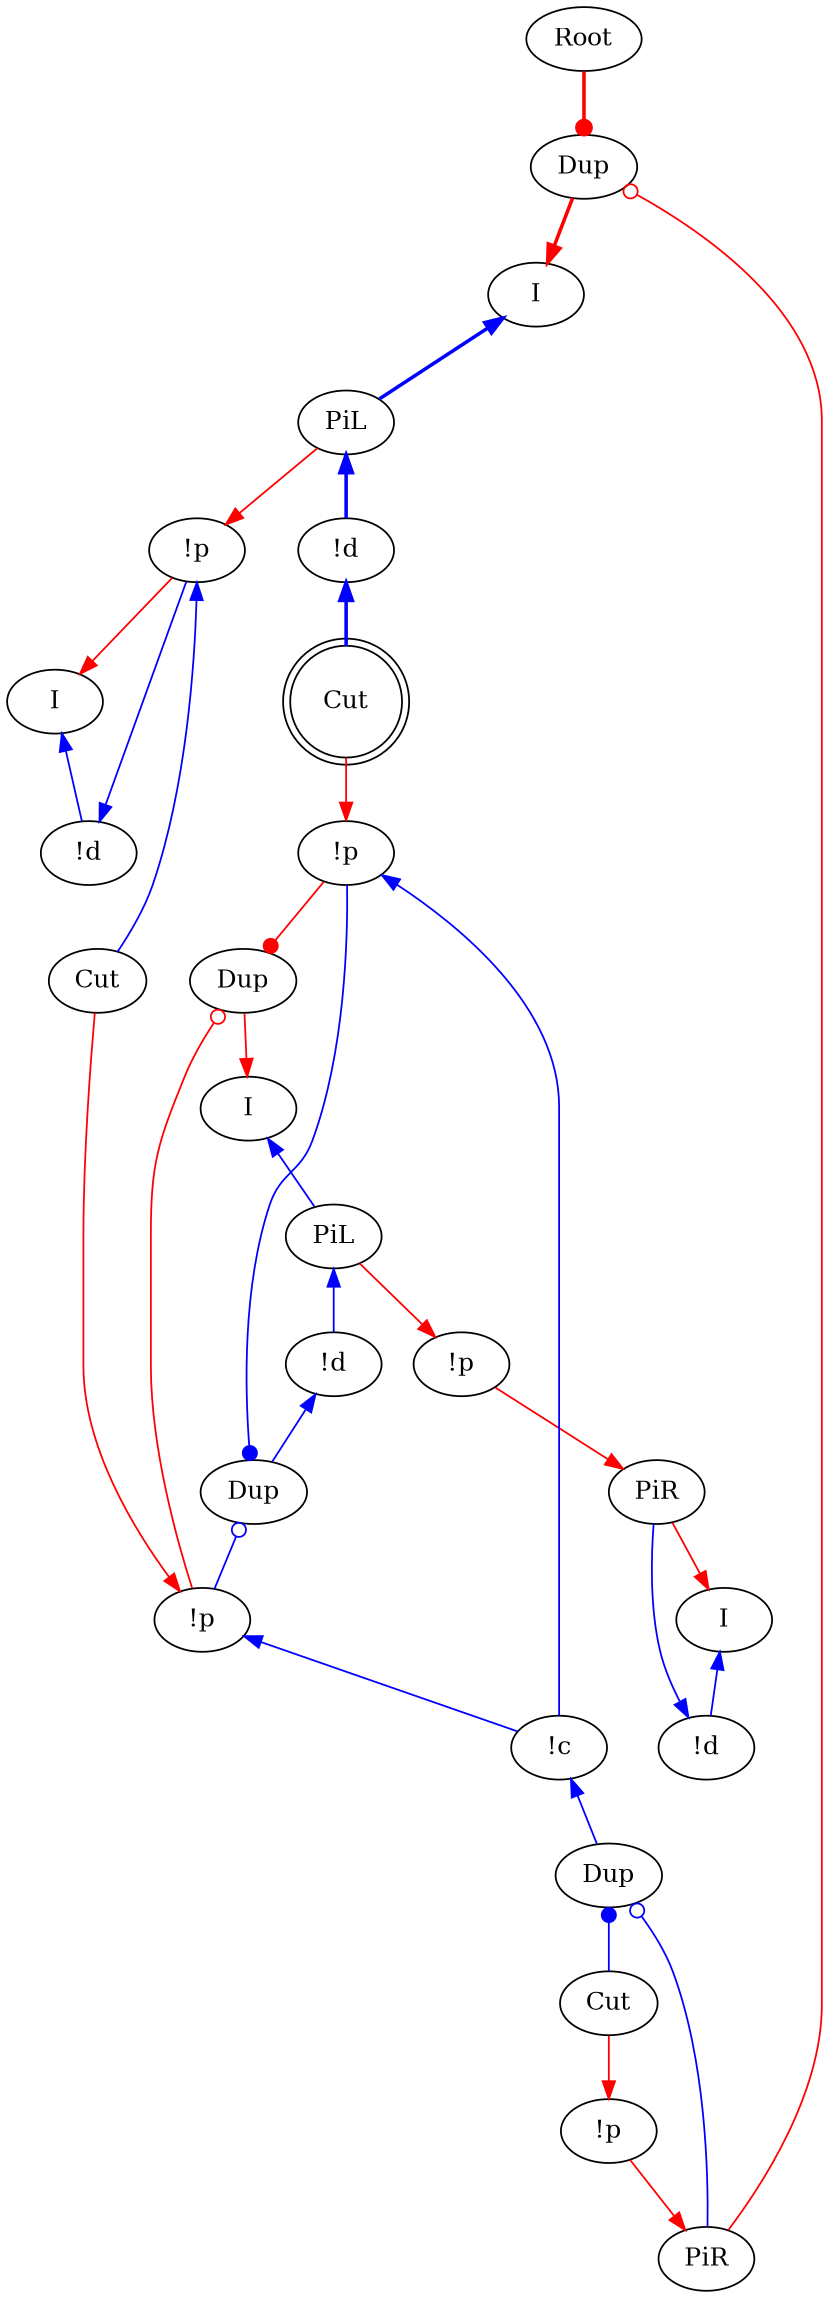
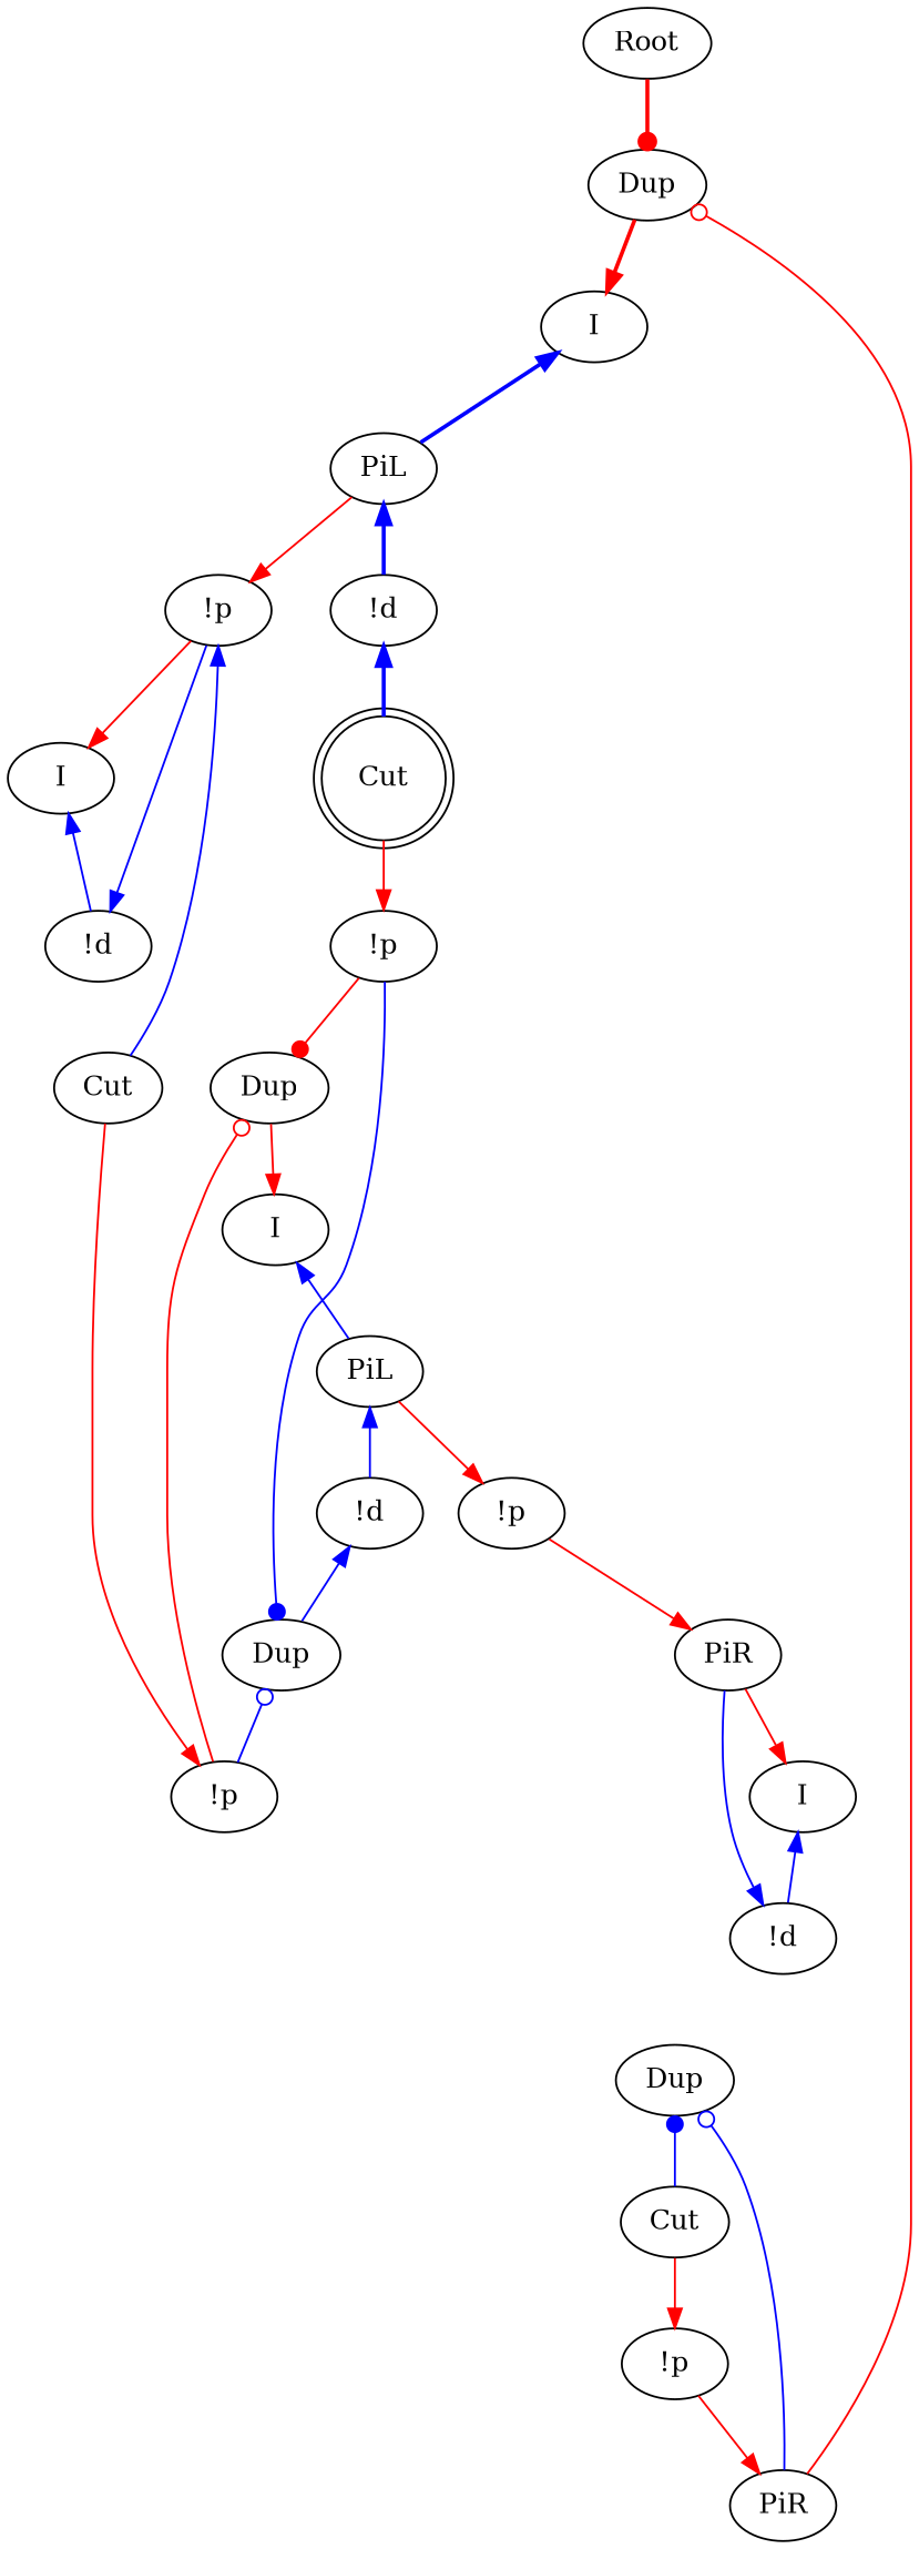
  digraph {
    edge [color=blue dir=back]
    n1 [label=Root]
    n2 [label=Dup]
    n3 [label=PiL]
    n4 [label="!d"]
    n5 [label="!p"]
    n6 [label=Cut shape=doublecircle]
    n7 [label=I]
    n8 [label=Cut]
    n9 [label="!d"]
    n10 [label=I]
    n11 [label=PiL]
    n12 [label="!d"]
    n13 [label="!p"]
    n14 [label=Dup]
    n15 [label=PiR]
    n16 [label=I]
    n17 [label="!d"]
    n18 [label=I]
    n19 [label="!p"]
    n20 [label=PiR]
    n21 [label=Cut]
    n22 [label=Dup]
    n23 [label=Dup]
    n24 [label="!p"]
    n25 [label="!p"]
-   n26 [label="!c"]
    n1 -> n2 [arrowhead=dot color=red penwidth=2 dir=""]
    n2 -> n18 [color=red penwidth=2 dir=""]
    n3 -> n4 [penwidth=2]
    n3 -> n5 [color=red dir=""]
    n4 -> n6 [penwidth=2]
    n5 -> n7 [color=red dir=""]
    n5 -> n8
    n6 -> n24 [color=red dir=""]
    n7 -> n9
    n8 -> n25 [color=red dir=""]
    n9 -> n5
    n10 -> n11
    n11 -> n12
    n11 -> n13 [color=red dir=""]
    n12 -> n14
    n13 -> n15 [color=red dir=""]
    n14 -> n24 [arrowtail=dot]
    n14 -> n25 [arrowtail=odot]
    n15 -> n16 [color=red dir=""]
    n16 -> n17
    n17 -> n15
    n18 -> n3 [penwidth=2]
    n19 -> n20 [color=red dir=""]
    n20 -> n2 [arrowhead=odot color=red dir=""]
    n21 -> n19 [color=red dir=""]
    n22 -> n20 [arrowtail=odot]
    n22 -> n21 [arrowtail=dot]
    n23 -> n10 [color=red dir=""]
    n24 -> n23 [arrowhead=dot color=red dir=""]
-   n24 -> n26
    n25 -> n23 [arrowhead=odot color=red dir=""]
-   n25 -> n26
-   n26 -> n22
  }
